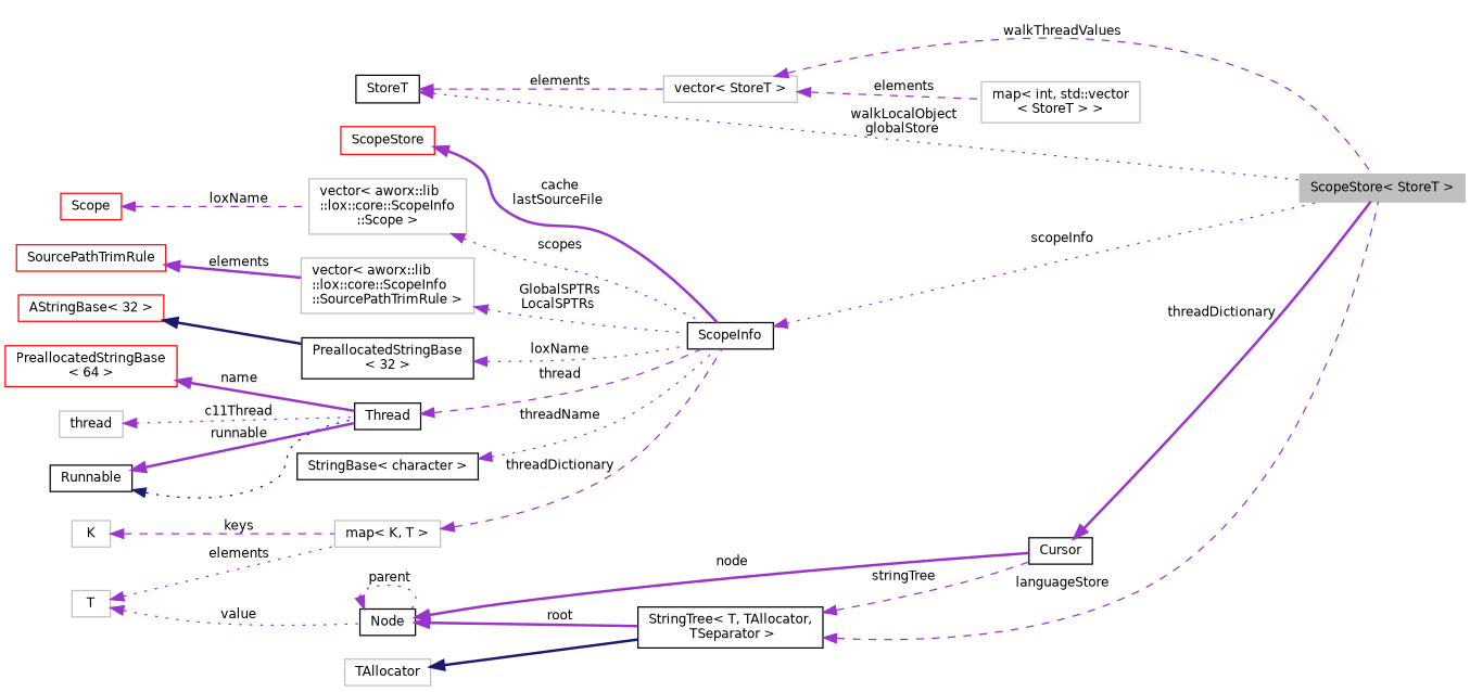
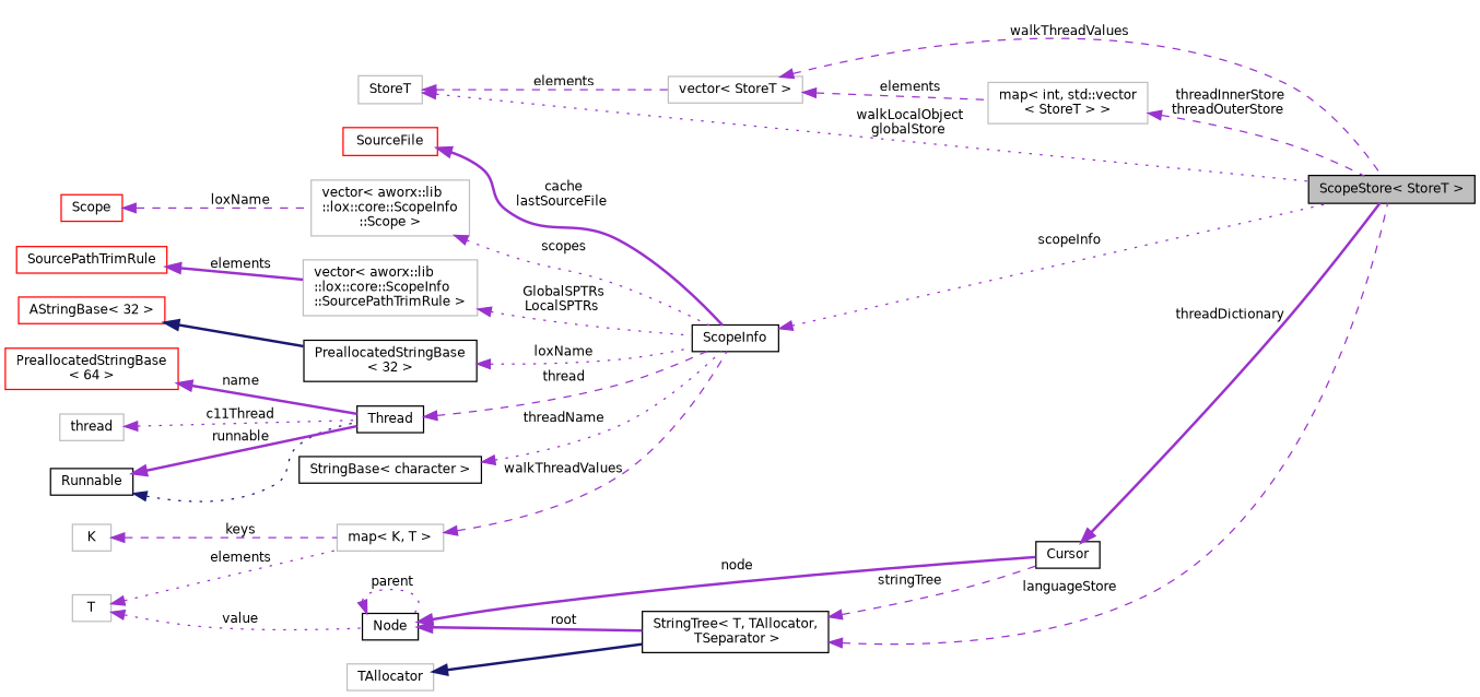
  digraph {
    rankdir=LR
    node [color=grey75 fillcolor=white fontname=Helvetica fontsize=10 shape=record style=filled]
    edge [color=darkorchid3 dir=back fontname=Helvetica fontsize=10 labelfontname=Helvetica labelfontsize=10 style=dotted]
-   n1 [fillcolor=grey75 fontcolor=black height=0.2 label="ScopeStore\< StoreT \>" width=0.4]
+   n1 [color=black fillcolor=grey75 fontcolor=black height=0.2 label="ScopeStore\< StoreT \>" width=0.4]
    n2 [height=0.2 label="map\< int, std::vector\l\< StoreT \> \>" width=0.4]
    n3 [height=0.2 label="vector\< StoreT \>" width=0.4]
-   n4 [color=black height=0.2 label=StoreT width=0.4]
+   n4 [height=0.2 label=StoreT width=0.4]
    n5 [color=black height=0.2 label=ScopeInfo width=0.4]
    n6 [color=black height=0.2 label="StringBase\< character \>" width=0.4]
    n7 [height=0.2 label="map\< K, T \>" width=0.4]
    n8 [height=0.2 label=K width=0.4]
    n9 [height=0.2 label=T width=0.4]
    n10 [color=black height=0.2 label="Node" width=0.4]
    n11 [color=black height=0.2 label=Cursor width=0.4]
    n12 [color=black height=0.2 label="StringTree\< T, TAllocator,\l TSeparator \>" width=0.4]
    n13 [height=0.2 label="vector\< aworx::lib\l::lox::core::ScopeInfo\l::Scope \>" width=0.4]
    n14 [color=red height=0.2 label=Scope width=0.4]
-   n15 [color=red height=0.2 label=ScopeStore width=0.4]
+   n15 [color=red height=0.2 label=SourceFile width=0.4]
    n16 [height=0.2 label="vector\< aworx::lib\l::lox::core::ScopeInfo\l::SourcePathTrimRule \>" width=0.4]
    n17 [color=red height=0.2 label=SourcePathTrimRule width=0.4]
    n18 [color=black height=0.2 label="PreallocatedStringBase\l\< 32 \>" width=0.4]
    n19 [color=red height=0.2 label="AStringBase\< 32 \>" width=0.4]
    n20 [color=black height=0.2 label=Thread width=0.4]
    n21 [color=black height=0.2 label=Runnable width=0.4]
    n22 [color=red height=0.2 label="PreallocatedStringBase\l\< 64 \>" width=0.4]
    n23 [height=0.2 label=thread width=0.4]
    n24 [height=0.2 label=TAllocator width=0.4]
+   n2 -> n1 [label=" threadInnerStore\nthreadOuterStore" style=dashed]
    n3 -> n1 [label=" walkThreadValues" style=dashed]
    n3 -> n2 [label=" elements" style=dashed]
    n4 -> n1 [label=" walkLocalObject\nglobalStore"]
    n4 -> n3 [label=" elements" style=dashed]
    n5 -> n1 [label=" scopeInfo"]
    n6 -> n5 [label=" threadName"]
-   n7 -> n5 [label=" threadDictionary" style=dashed]
+   n7 -> n5 [label=" walkThreadValues" style=dashed]
    n8 -> n7 [label=" keys" style=dashed]
    n9 -> n7 [label=" elements"]
    n9 -> n10 [label=" value"]
    n10 -> n10 [label=" parent"]
    n10 -> n11 [label=" node" style=bold]
    n10 -> n12 [label=" root" style=bold]
    n11 -> n1 [label=" threadDictionary" style=bold]
    n12 -> n1 [label=" languageStore" style=dashed]
    n12 -> n11 [label=" stringTree" style=dashed]
    n13 -> n5 [label=" scopes"]
    n14 -> n13 [label=" loxName" style=dashed]
    n15 -> n5 [label=" cache\nlastSourceFile" style=bold]
    n16 -> n5 [label=" GlobalSPTRs\nLocalSPTRs"]
    n17 -> n16 [label=" elements" style=bold]
    n18 -> n5 [label=" loxName"]
    n19 -> n18 [color=midnightblue style=bold]
    n20 -> n5 [label=" thread" style=dashed]
    n21 -> n20 [color=midnightblue]
    n21 -> n20 [label=" runnable" style=bold]
    n22 -> n20 [label=" name" style=bold]
    n23 -> n20 [label=" c11Thread"]
    n24 -> n12 [color=midnightblue style=bold]
  }
